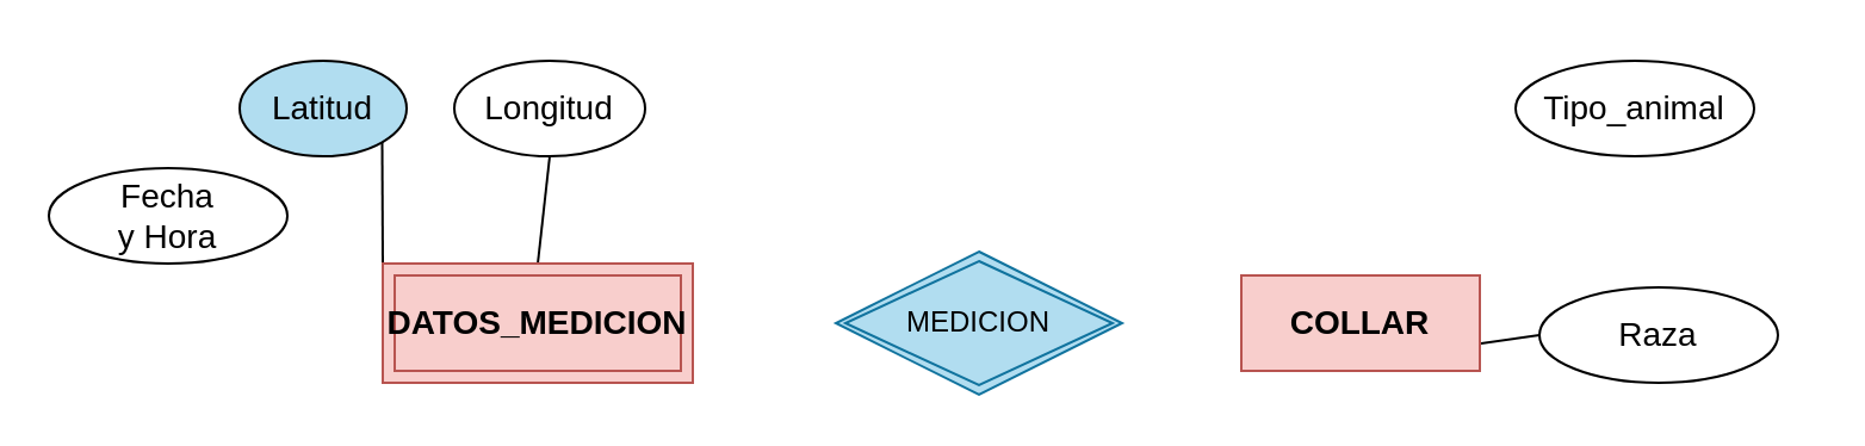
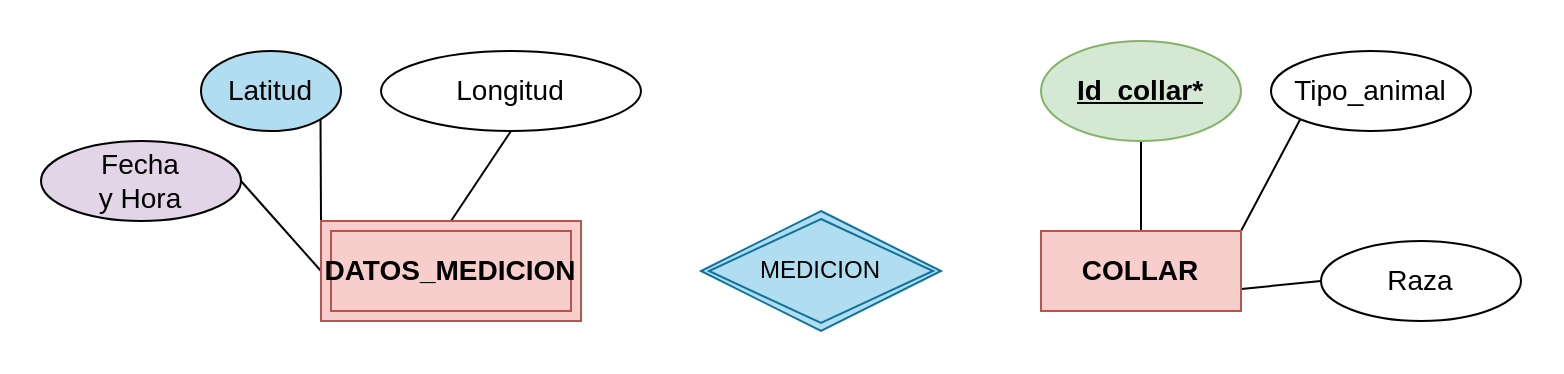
  <mxCell id="0" />
  <mxCell id="1" parent="0" />
+ <mxCell id="2" value="" style="endArrow=none;html=1;rounded=0;entryX=0.5;entryY=1;entryDx=0;entryDy=0;exitX=0.5;exitY=0;exitDx=0;exitDy=0;" parent="1" source="15" target="12" edge="1"><mxGeometry width="50" height="50" relative="1" as="geometry"><mxPoint x="540" y="170" as="sourcePoint" /><mxPoint x="570" y="70" as="targetPoint" /></mxGeometry></mxCell>
  <mxCell id="3" value="" style="endArrow=none;html=1;rounded=0;entryX=1;entryY=1;entryDx=0;entryDy=0;exitX=0;exitY=0;exitDx=0;exitDy=0;" parent="1" source="11" target="9" edge="1"><mxGeometry width="50" height="50" relative="1" as="geometry"><mxPoint x="200" y="-60" as="sourcePoint" /><mxPoint x="180" y="50" as="targetPoint" /></mxGeometry></mxCell>
  <mxCell id="4" value="" style="endArrow=none;html=1;rounded=0;entryX=0.5;entryY=1;entryDx=0;entryDy=0;exitX=0.5;exitY=0;exitDx=0;exitDy=0;" parent="1" source="11" target="10" edge="1"><mxGeometry width="50" height="50" relative="1" as="geometry"><mxPoint x="290" y="80" as="sourcePoint" /><mxPoint x="250" y="50" as="targetPoint" /></mxGeometry></mxCell>
+ <mxCell id="5" value="" style="endArrow=none;html=1;rounded=0;entryX=1;entryY=0.5;entryDx=0;entryDy=0;exitX=0;exitY=0.5;exitDx=0;exitDy=0;" parent="1" source="11" target="8" edge="1"><mxGeometry width="50" height="50" relative="1" as="geometry"><mxPoint x="-70" y="180" as="sourcePoint" /><mxPoint x="150" y="85" as="targetPoint" /></mxGeometry></mxCell>
+ <mxCell id="6" value="" style="endArrow=none;html=1;rounded=0;entryX=0;entryY=1;entryDx=0;entryDy=0;exitX=1;exitY=0;exitDx=0;exitDy=0;" parent="1" source="15" target="13" edge="1"><mxGeometry width="50" height="50" relative="1" as="geometry"><mxPoint x="610" y="130" as="sourcePoint" /><mxPoint x="650" y="100" as="targetPoint" /></mxGeometry></mxCell>
  <mxCell id="7" value="" style="endArrow=none;html=1;rounded=0;entryX=0;entryY=0.5;entryDx=0;entryDy=0;exitX=1;exitY=0.5;exitDx=0;exitDy=0;" parent="1" target="14" edge="1"><mxGeometry width="50" height="50" relative="1" as="geometry"><mxPoint x="610" y="145" as="sourcePoint" /><mxPoint x="650" y="145" as="targetPoint" /></mxGeometry></mxCell>
- <mxCell id="8" value="&lt;font style=&quot;font-size: 14px;&quot;&gt;Fecha&lt;/font&gt;&lt;div style=&quot;font-size: 14px;&quot;&gt;&lt;font style=&quot;font-size: 14px;&quot;&gt;y Hora&lt;/font&gt;&lt;/div&gt;" style="ellipse;whiteSpace=wrap;html=1;align=center;" parent="1" vertex="1"><mxGeometry x="20" y="70" width="100" height="40" as="geometry" /></mxCell>
+ <mxCell id="8" value="&lt;font style=&quot;font-size: 14px;&quot;&gt;Fecha&lt;/font&gt;&lt;div style=&quot;font-size: 14px;&quot;&gt;&lt;font style=&quot;font-size: 14px;&quot;&gt;y Hora&lt;/font&gt;&lt;/div&gt;" style="ellipse;whiteSpace=wrap;html=1;align=center;fillColor=#e1d5e7;" parent="1" vertex="1"><mxGeometry x="20" y="70" width="100" height="40" as="geometry" /></mxCell>
  <mxCell id="9" value="&lt;font style=&quot;font-size: 14px;&quot;&gt;Latitud&lt;/font&gt;" style="ellipse;whiteSpace=wrap;html=1;align=center;fillColor=#b1ddf0;" parent="1" vertex="1"><mxGeometry x="100" y="25" width="70" height="40" as="geometry" /></mxCell>
- <mxCell id="10" value="&lt;font style=&quot;font-size: 14px;&quot;&gt;Longitud&lt;/font&gt;" style="ellipse;whiteSpace=wrap;html=1;align=center;" parent="1" vertex="1"><mxGeometry x="190" y="25" width="80" height="40" as="geometry" /></mxCell>
+ <mxCell id="10" value="&lt;font style=&quot;font-size: 14px;&quot;&gt;Longitud&lt;/font&gt;" style="ellipse;whiteSpace=wrap;html=1;align=center;" parent="1" vertex="1"><mxGeometry x="190" y="25" width="130" height="40" as="geometry" /></mxCell>
  <mxCell id="11" value="&lt;span style=&quot;font-size: 14px;&quot;&gt;&lt;b&gt;DATOS_MEDICION&lt;/b&gt;&lt;/span&gt;" style="shape=ext;margin=3;double=1;whiteSpace=wrap;html=1;align=center;fillColor=#f8cecc;strokeColor=#b85450;" parent="1" vertex="1"><mxGeometry x="160" y="110" width="130" height="50" as="geometry" /></mxCell>
+ <mxCell id="12" value="&lt;font style=&quot;font-size: 14px;&quot;&gt;&lt;b&gt;Id_collar*&lt;/b&gt;&lt;/font&gt;" style="ellipse;whiteSpace=wrap;html=1;align=center;fontStyle=4;fillColor=#d5e8d4;strokeColor=#82b366;" parent="1" vertex="1"><mxGeometry x="520" y="20" width="100" height="50" as="geometry" /></mxCell>
  <mxCell id="13" value="&lt;font style=&quot;font-size: 14px;&quot;&gt;Tipo_animal&lt;/font&gt;" style="ellipse;whiteSpace=wrap;html=1;align=center;" parent="1" vertex="1"><mxGeometry x="635" y="25" width="100" height="40" as="geometry" /></mxCell>
- <mxCell id="14" value="&lt;font style=&quot;font-size: 14px;&quot;&gt;Raza&lt;/font&gt;" style="ellipse;whiteSpace=wrap;html=1;align=center;" parent="1" vertex="1"><mxGeometry x="645" y="120" width="100" height="40" as="geometry" /></mxCell>
+ <mxCell id="14" value="&lt;font style=&quot;font-size: 14px;&quot;&gt;Raza&lt;/font&gt;" style="ellipse;whiteSpace=wrap;html=1;align=center;" parent="1" vertex="1"><mxGeometry x="660" y="120" width="100" height="40" as="geometry" /></mxCell>
  <mxCell id="15" value="&lt;b&gt;&lt;font style=&quot;font-size: 14px;&quot;&gt;COLLAR&lt;/font&gt;&lt;/b&gt;" style="whiteSpace=wrap;html=1;align=center;fillColor=#f8cecc;strokeColor=#b85450;" parent="1" vertex="1"><mxGeometry x="520" y="115" width="100" height="40" as="geometry" /></mxCell>
  <mxCell id="16" value="MEDICION" style="shape=rhombus;double=1;perimeter=rhombusPerimeter;whiteSpace=wrap;html=1;align=center;fillColor=#b1ddf0;strokeColor=#10739e;" vertex="1" parent="1"><mxGeometry x="350" y="105" width="120" height="60" as="geometry" /></mxCell>
